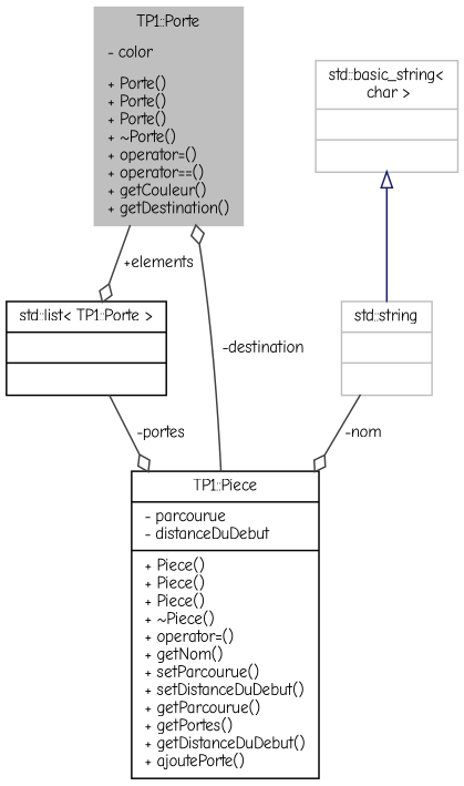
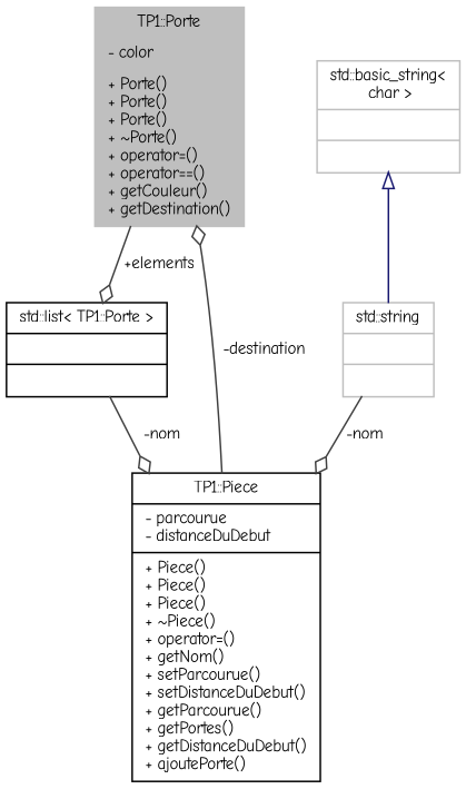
  digraph {
    fontname="Comic Neue"
    node [color=grey75 fillcolor=white fontname="Comic Neue" fontsize=10 shape=record style=filled]
    edge [arrowhead=odiamond color=grey25 fontname="Comic Neue" fontsize=10 labelfontname=FreeSans labelfontsize=10 style=solid]
    n1 [fillcolor=grey75 fontcolor=black height=0.2 label="{TP1::Porte\n|- color\l|+ Porte()\l+ Porte()\l+ Porte()\l+ ~Porte()\l+ operator=()\l+ operator==()\l+ getCouleur()\l+ getDestination()\l}" width=0.4]
    n2 [color=black height=0.2 label="{std::list\< TP1::Porte \>\n||}" width=0.4]
    n3 [color=black height=0.2 label="{TP1::Piece\n|- parcourue\l- distanceDuDebut\l|+ Piece()\l+ Piece()\l+ Piece()\l+ ~Piece()\l+ operator=()\l+ getNom()\l+ setParcourue()\l+ setDistanceDuDebut()\l+ getParcourue()\l+ getPortes()\l+ getDistanceDuDebut()\l+ ajoutePorte()\l}" width=0.4]
    n4 [height=0.2 label="{std::string\n||}" width=0.4]
    n5 [height=0.2 label="{std::basic_string\<\l char \>\n||}" width=0.4]
    n1 -> n2 [label=" +elements"]
-   n2 -> n3 [label=" -portes"]
+   n2 -> n3 [label=" -nom"]
    n3 -> n1 [label=" -destination"]
    n4 -> n3 [label=" -nom"]
    n5 -> n4 [arrowtail=onormal color=midnightblue dir=back arrowhead=""]
  }
